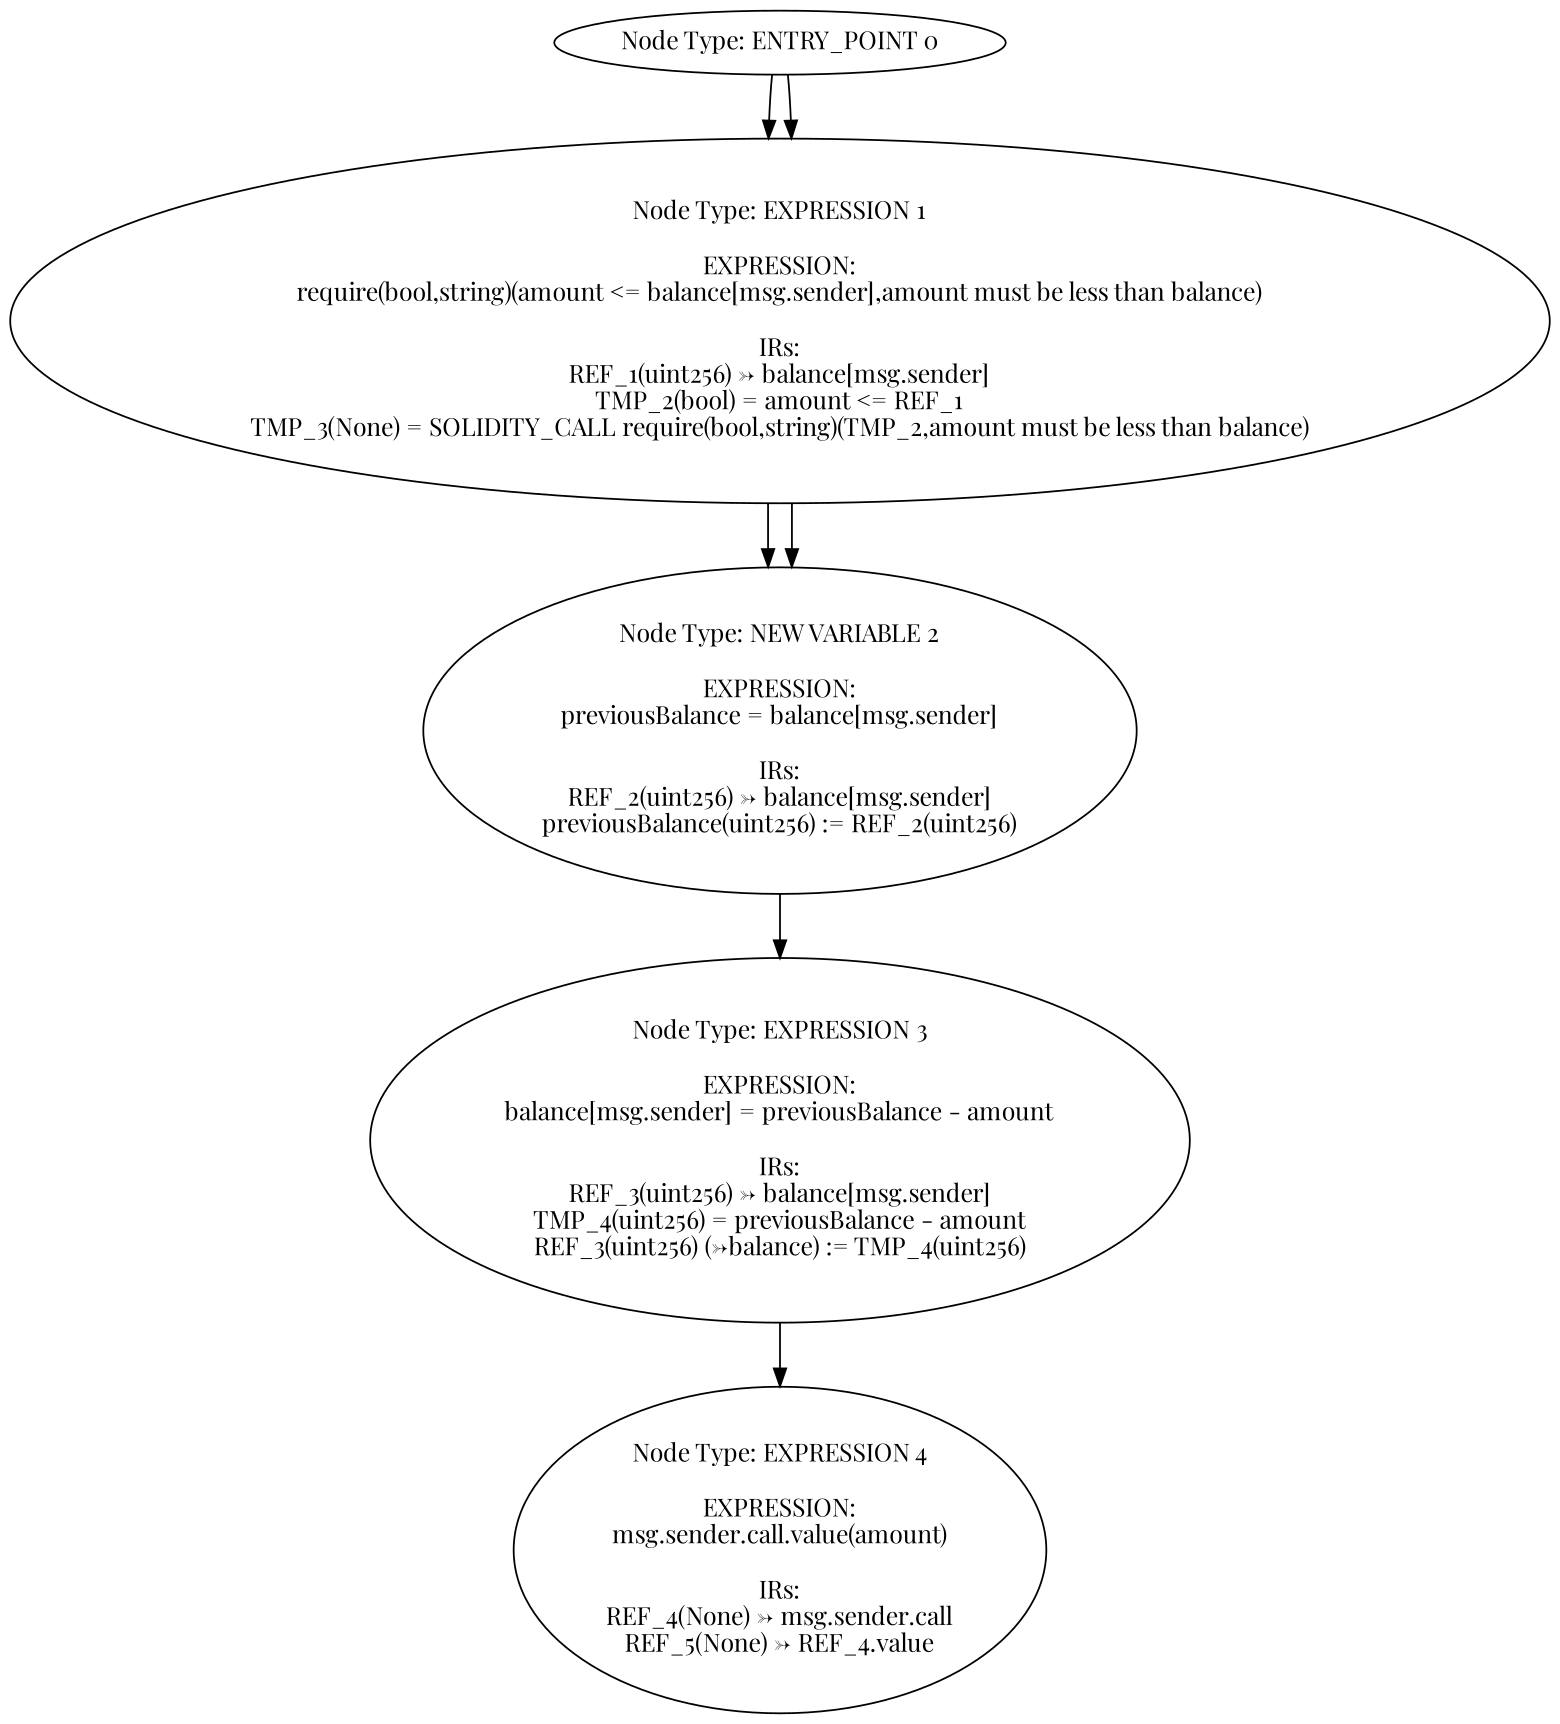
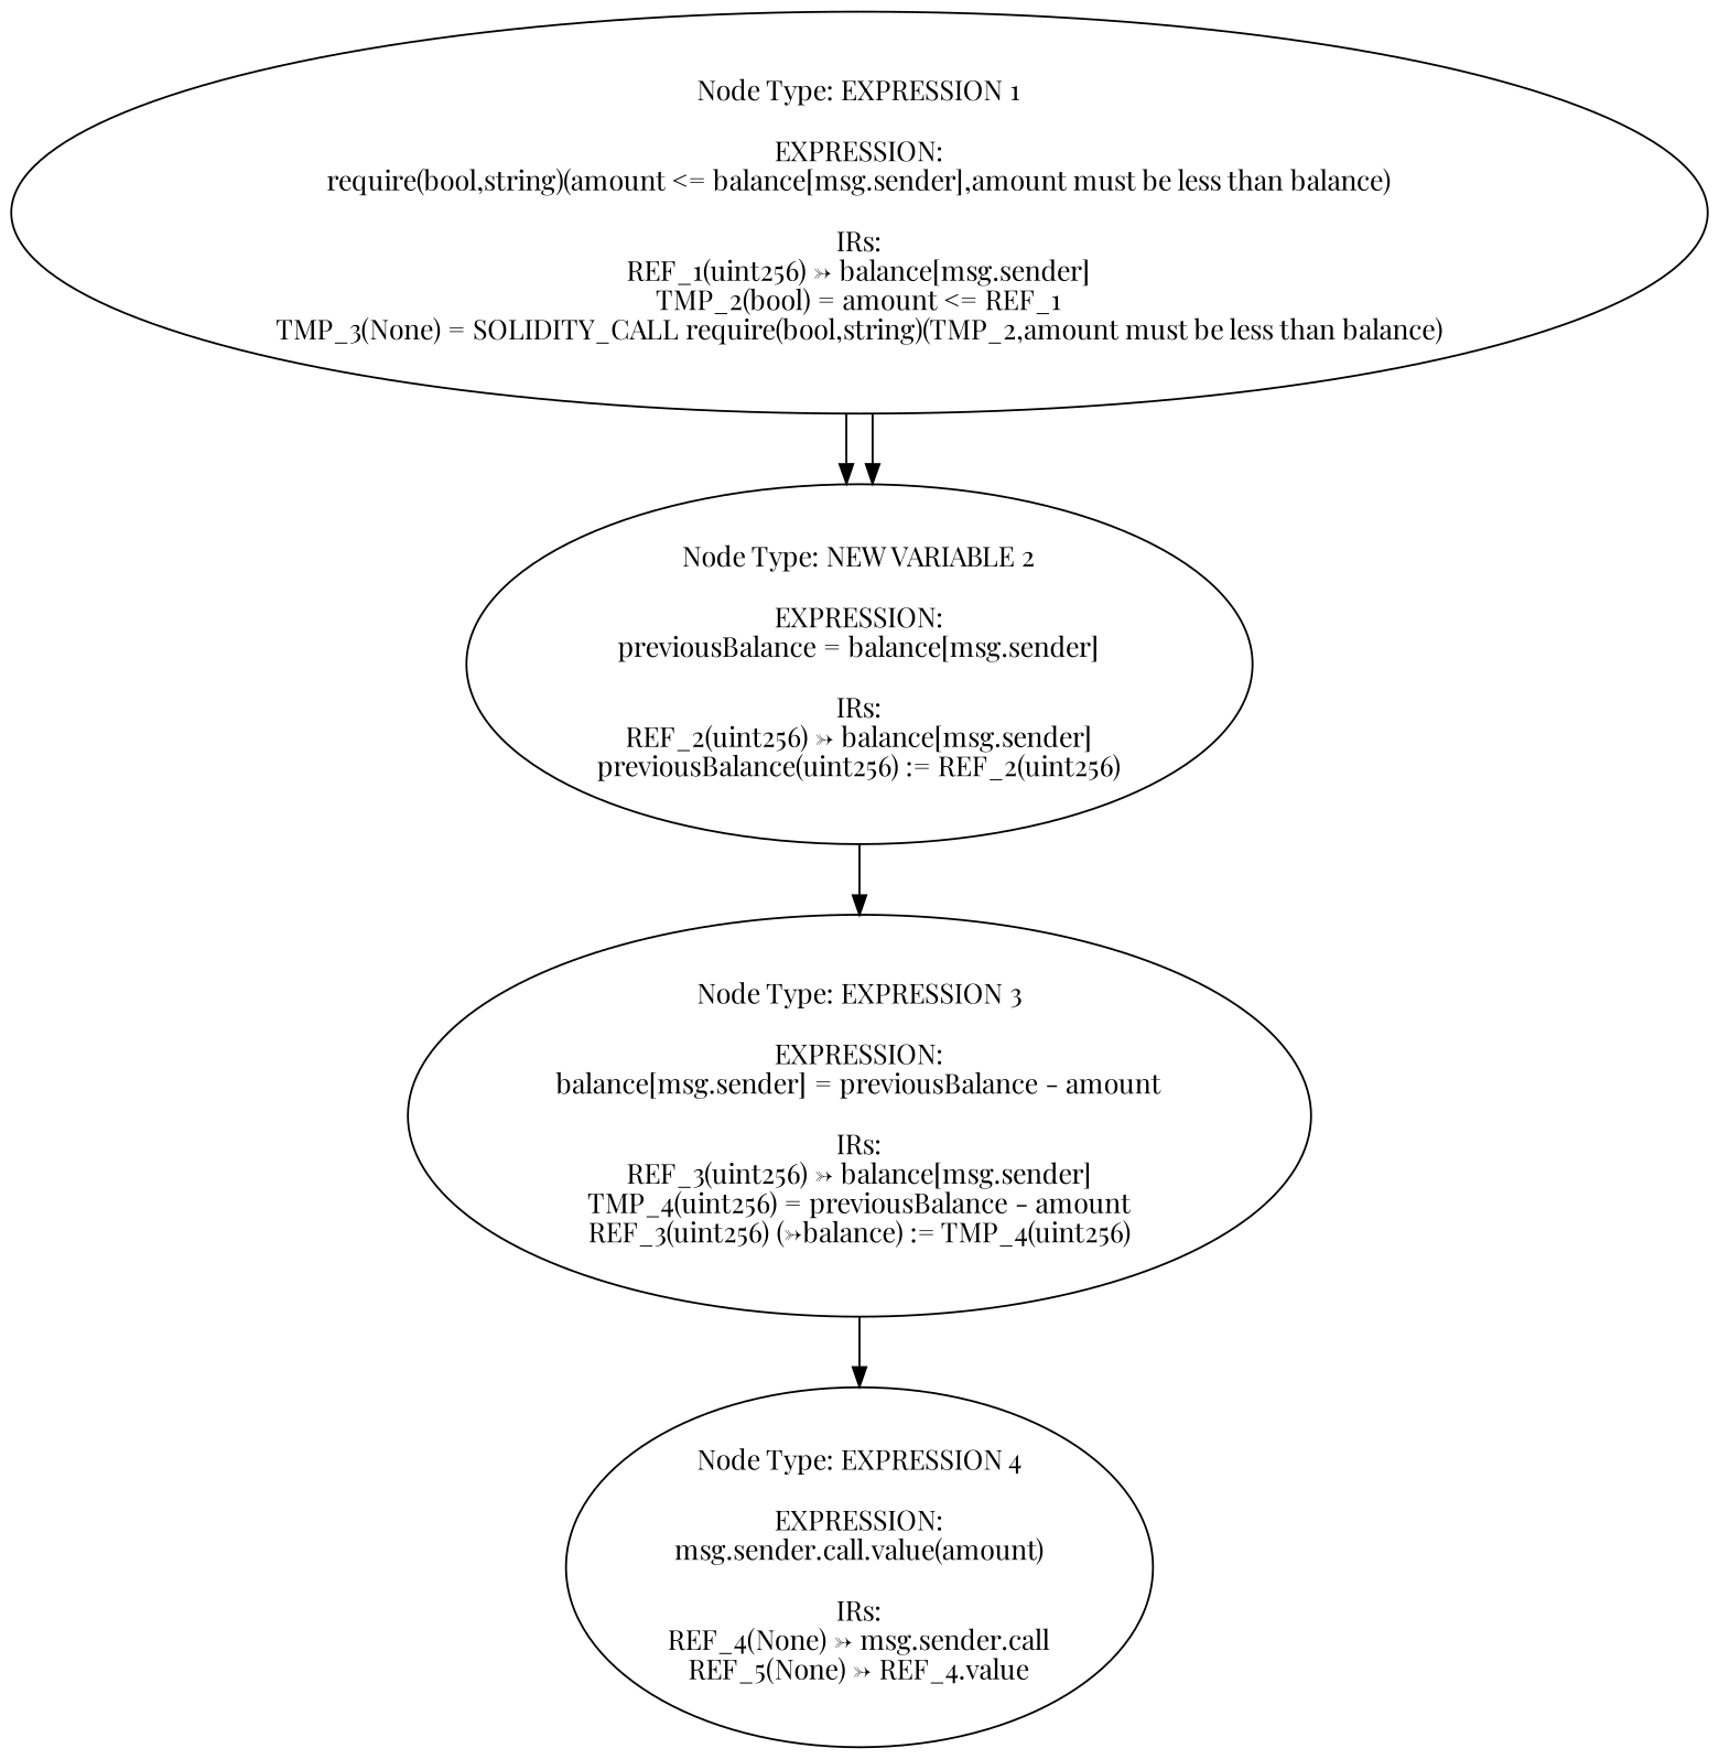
  digraph {
    fontname="Playfair Display"
    node [fontname="Playfair Display"]
    edge [fontname="Playfair Display"]
-   n1 [label="Node Type: ENTRY_POINT 0\n"]
    n2 [label="Node Type: EXPRESSION 1\n\nEXPRESSION:\nrequire(bool,string)(amount <= balance[msg.sender],amount must be less than balance)\n\nIRs:\nREF_1(uint256) -> balance[msg.sender]\nTMP_2(bool) = amount <= REF_1\nTMP_3(None) = SOLIDITY_CALL require(bool,string)(TMP_2,amount must be less than balance)"]
    n3 [label="Node Type: NEW VARIABLE 2\n\nEXPRESSION:\npreviousBalance = balance[msg.sender]\n\nIRs:\nREF_2(uint256) -> balance[msg.sender]\npreviousBalance(uint256) := REF_2(uint256)"]
    n4 [label="Node Type: EXPRESSION 3\n\nEXPRESSION:\nbalance[msg.sender] = previousBalance - amount\n\nIRs:\nREF_3(uint256) -> balance[msg.sender]\nTMP_4(uint256) = previousBalance - amount\nREF_3(uint256) (->balance) := TMP_4(uint256)"]
    n5 [label="Node Type: EXPRESSION 4\n\nEXPRESSION:\nmsg.sender.call.value(amount)\n\nIRs:\nREF_4(None) -> msg.sender.call\nREF_5(None) -> REF_4.value"]
-   n1 -> n2
-   n1 -> n2
    n2 -> n3
    n2 -> n3
    n3 -> n4
    n4 -> n5
  }
